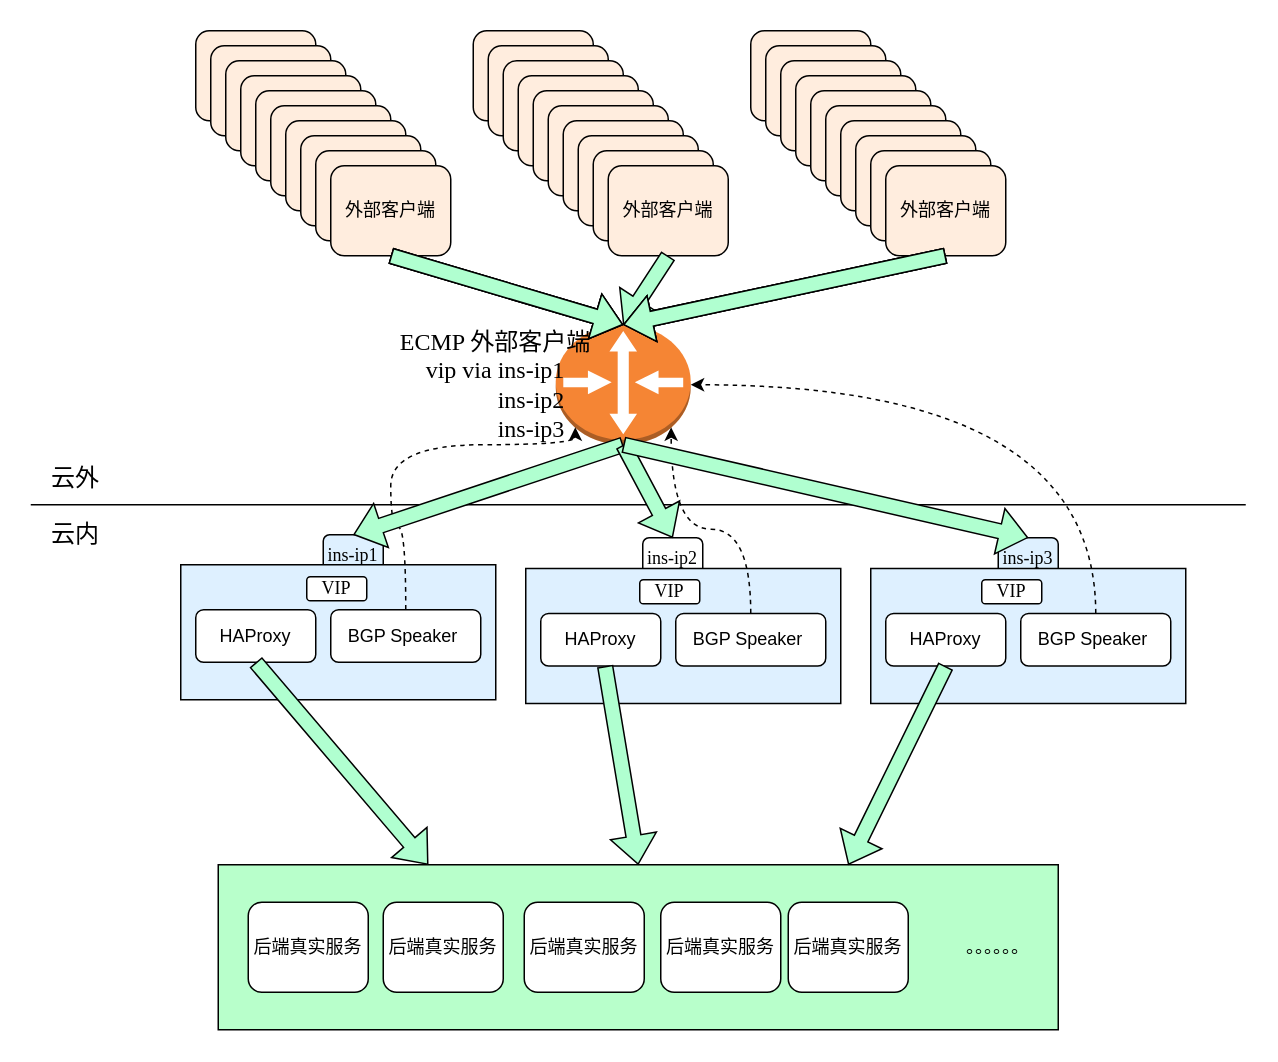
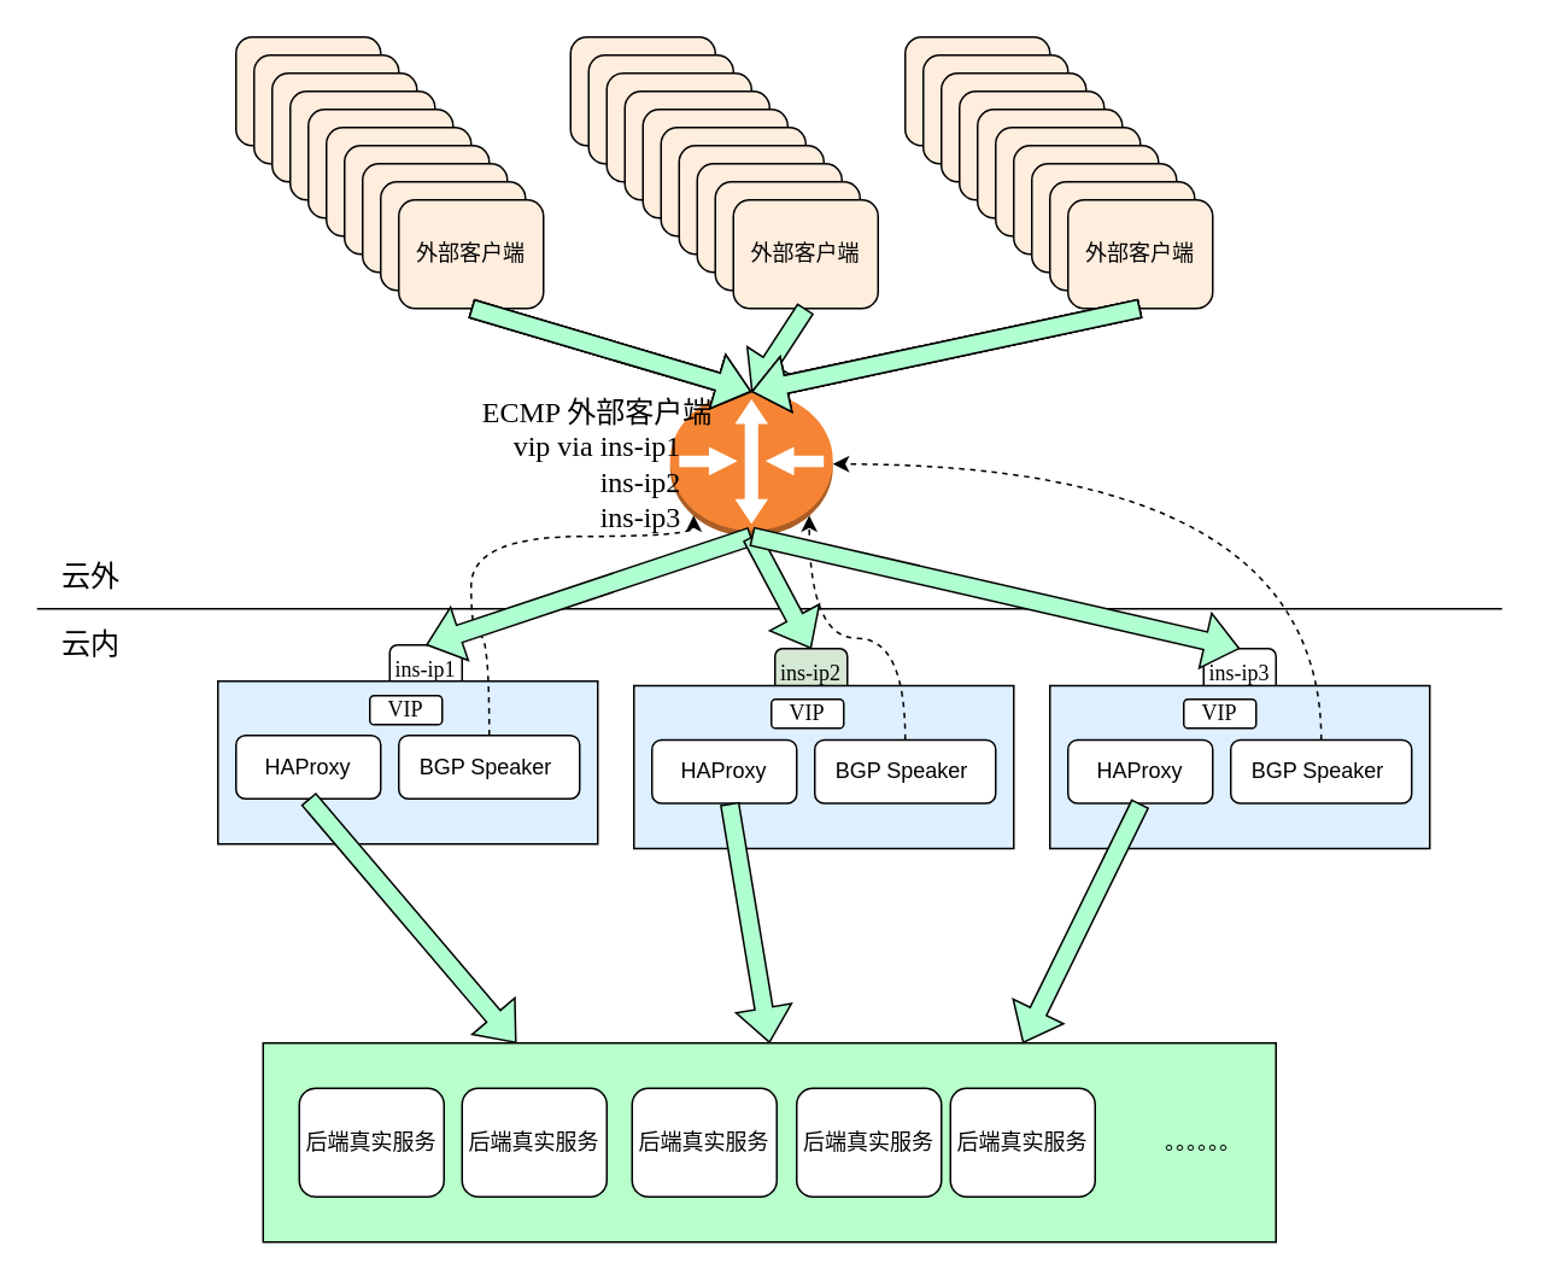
  <mxCell id="0" />
  <mxCell id="1" parent="0" />
- <mxCell id="2" value="ins-ip3" style="rounded=1;whiteSpace=wrap;html=1;fontFamily=Comic Sans MS;fontSize=12;fillColor=#def0ff;" vertex="1" parent="1"><mxGeometry x="665" y="358" width="40" height="28" as="geometry" /></mxCell>
- <mxCell id="3" value="ins-ip2" style="rounded=1;whiteSpace=wrap;html=1;fontFamily=Comic Sans MS;fontSize=12;fillColor=#FFFFFF;" vertex="1" parent="1"><mxGeometry x="428" y="358" width="40" height="28" as="geometry" /></mxCell>
- <mxCell id="4" value="ins-ip1" style="rounded=1;whiteSpace=wrap;html=1;fontFamily=Comic Sans MS;fontSize=12;fillColor=#def0ff;" vertex="1" parent="1"><mxGeometry x="215" y="356" width="40" height="28" as="geometry" /></mxCell>
+ <mxCell id="2" value="ins-ip3" style="rounded=1;whiteSpace=wrap;html=1;fontFamily=Comic Sans MS;fontSize=12;fillColor=#FFFFFF;" vertex="1" parent="1"><mxGeometry x="665" y="358" width="40" height="28" as="geometry" /></mxCell>
+ <mxCell id="3" value="ins-ip2" style="rounded=1;whiteSpace=wrap;html=1;fontFamily=Comic Sans MS;fontSize=12;fillColor=#d5e8d4;" vertex="1" parent="1"><mxGeometry x="428" y="358" width="40" height="28" as="geometry" /></mxCell>
+ <mxCell id="4" value="ins-ip1" style="rounded=1;whiteSpace=wrap;html=1;fontFamily=Comic Sans MS;fontSize=12;fillColor=#FFFFFF;" vertex="1" parent="1"><mxGeometry x="215" y="356" width="40" height="28" as="geometry" /></mxCell>
  <mxCell id="5" value="" style="rounded=0;whiteSpace=wrap;html=1;fillColor=#B8FFCB;" vertex="1" parent="1"><mxGeometry x="145" y="576" width="560" height="110" as="geometry" /></mxCell>
  <mxCell id="6" value="" style="outlineConnect=0;dashed=0;verticalLabelPosition=bottom;verticalAlign=top;align=center;html=1;shape=mxgraph.aws3.router;fillColor=#F58534;gradientColor=none;" parent="1" vertex="1"><mxGeometry x="370" y="216" width="90" height="80" as="geometry" /></mxCell>
  <mxCell id="7" value="" style="endArrow=none;html=1;rounded=0;" parent="1" edge="1"><mxGeometry width="50" height="50" relative="1" as="geometry"><mxPoint x="20" y="336" as="sourcePoint" /><mxPoint x="830" y="336" as="targetPoint" /></mxGeometry></mxCell>
  <mxCell id="8" value="" style="rounded=0;whiteSpace=wrap;html=1;fillColor=#DEF0FF;" parent="1" vertex="1"><mxGeometry x="120" y="376" width="210" height="90" as="geometry" /></mxCell>
  <mxCell id="9" value="HAProxy" style="rounded=1;whiteSpace=wrap;html=1;" parent="1" vertex="1"><mxGeometry x="130" y="406" width="80" height="35" as="geometry" /></mxCell>
  <mxCell id="10" style="edgeStyle=orthogonalEdgeStyle;curved=1;rounded=0;orthogonalLoop=1;jettySize=auto;html=1;exitX=0.5;exitY=0;exitDx=0;exitDy=0;dashed=1;entryX=0.145;entryY=0.855;entryDx=0;entryDy=0;entryPerimeter=0;" edge="1" parent="1" source="11" target="6"><mxGeometry relative="1" as="geometry"><Array as="points"><mxPoint x="270" y="351" /><mxPoint x="260" y="351" /><mxPoint x="260" y="296" /><mxPoint x="383" y="296" /></Array></mxGeometry></mxCell>
  <mxCell id="11" value="BGP Speaker&amp;nbsp;" style="rounded=1;whiteSpace=wrap;html=1;" parent="1" vertex="1"><mxGeometry x="220" y="406" width="100" height="35" as="geometry" /></mxCell>
  <mxCell id="12" value="" style="rounded=0;whiteSpace=wrap;html=1;fillColor=#DEF0FF;" parent="1" vertex="1"><mxGeometry x="350" y="378.5" width="210" height="90" as="geometry" /></mxCell>
  <mxCell id="13" value="HAProxy" style="rounded=1;whiteSpace=wrap;html=1;" parent="1" vertex="1"><mxGeometry x="360" y="408.5" width="80" height="35" as="geometry" /></mxCell>
  <mxCell id="14" style="edgeStyle=orthogonalEdgeStyle;curved=1;rounded=0;orthogonalLoop=1;jettySize=auto;html=1;exitX=0.5;exitY=0;exitDx=0;exitDy=0;dashed=1;entryX=0.855;entryY=0.855;entryDx=0;entryDy=0;entryPerimeter=0;" edge="1" parent="1" source="15" target="6"><mxGeometry relative="1" as="geometry" /></mxCell>
  <mxCell id="15" value="BGP Speaker&amp;nbsp;" style="rounded=1;whiteSpace=wrap;html=1;" parent="1" vertex="1"><mxGeometry x="450" y="408.5" width="100" height="35" as="geometry" /></mxCell>
  <mxCell id="16" value="" style="rounded=0;whiteSpace=wrap;html=1;fillColor=#DEF0FF;" parent="1" vertex="1"><mxGeometry x="580" y="378.5" width="210" height="90" as="geometry" /></mxCell>
  <mxCell id="17" value="HAProxy" style="rounded=1;whiteSpace=wrap;html=1;" parent="1" vertex="1"><mxGeometry x="590" y="408.5" width="80" height="35" as="geometry" /></mxCell>
  <mxCell id="18" style="edgeStyle=orthogonalEdgeStyle;curved=1;rounded=0;orthogonalLoop=1;jettySize=auto;html=1;exitX=0.5;exitY=0;exitDx=0;exitDy=0;entryX=1;entryY=0.5;entryDx=0;entryDy=0;entryPerimeter=0;dashed=1;" edge="1" parent="1" source="19" target="6"><mxGeometry relative="1" as="geometry" /></mxCell>
  <mxCell id="19" value="BGP Speaker&amp;nbsp;" style="rounded=1;whiteSpace=wrap;html=1;" parent="1" vertex="1"><mxGeometry x="680" y="408.5" width="100" height="35" as="geometry" /></mxCell>
  <mxCell id="20" value="后端真实服务" style="rounded=1;whiteSpace=wrap;html=1;" parent="1" vertex="1"><mxGeometry x="165" y="601" width="80" height="60" as="geometry" /></mxCell>
  <mxCell id="21" value="后端真实服务" style="rounded=1;whiteSpace=wrap;html=1;" parent="1" vertex="1"><mxGeometry x="255" y="601" width="80" height="60" as="geometry" /></mxCell>
  <mxCell id="22" value="后端真实服务" style="rounded=1;whiteSpace=wrap;html=1;" parent="1" vertex="1"><mxGeometry x="349" y="601" width="80" height="60" as="geometry" /></mxCell>
  <mxCell id="23" value="后端真实服务" style="rounded=1;whiteSpace=wrap;html=1;" parent="1" vertex="1"><mxGeometry x="440" y="601" width="80" height="60" as="geometry" /></mxCell>
  <mxCell id="24" value="后端真实服务" style="rounded=1;whiteSpace=wrap;html=1;" parent="1" vertex="1"><mxGeometry x="525" y="601" width="80" height="60" as="geometry" /></mxCell>
  <mxCell id="25" value="外部客户端" style="rounded=1;whiteSpace=wrap;html=1;fillColor=#FFEDDE;" parent="1" vertex="1"><mxGeometry x="130" y="20" width="80" height="60" as="geometry" /></mxCell>
  <mxCell id="26" value="外部客户端" style="rounded=1;whiteSpace=wrap;html=1;fillColor=#FFEDDE;" parent="1" vertex="1"><mxGeometry x="140" y="30" width="80" height="60" as="geometry" /></mxCell>
  <mxCell id="27" value="外部客户端" style="rounded=1;whiteSpace=wrap;html=1;fillColor=#FFEDDE;" parent="1" vertex="1"><mxGeometry x="150" y="40" width="80" height="60" as="geometry" /></mxCell>
  <mxCell id="28" value="外部客户端" style="rounded=1;whiteSpace=wrap;html=1;fillColor=#FFEDDE;" parent="1" vertex="1"><mxGeometry x="160" y="50" width="80" height="60" as="geometry" /></mxCell>
  <mxCell id="29" value="外部客户端" style="rounded=1;whiteSpace=wrap;html=1;fillColor=#FFEDDE;" parent="1" vertex="1"><mxGeometry x="170" y="60" width="80" height="60" as="geometry" /></mxCell>
  <mxCell id="30" value="外部客户端" style="rounded=1;whiteSpace=wrap;html=1;fillColor=#FFEDDE;" parent="1" vertex="1"><mxGeometry x="180" y="70" width="80" height="60" as="geometry" /></mxCell>
  <mxCell id="31" value="外部客户端" style="rounded=1;whiteSpace=wrap;html=1;fillColor=#FFEDDE;" parent="1" vertex="1"><mxGeometry x="190" y="80" width="80" height="60" as="geometry" /></mxCell>
  <mxCell id="32" value="外部客户端" style="rounded=1;whiteSpace=wrap;html=1;fillColor=#FFEDDE;" parent="1" vertex="1"><mxGeometry x="200" y="90" width="80" height="60" as="geometry" /></mxCell>
  <mxCell id="33" value="外部客户端" style="rounded=1;whiteSpace=wrap;html=1;fillColor=#FFEDDE;" parent="1" vertex="1"><mxGeometry x="210" y="100" width="80" height="60" as="geometry" /></mxCell>
  <mxCell id="34" value="外部客户端" style="rounded=1;whiteSpace=wrap;html=1;fillColor=#FFEDDE;" parent="1" vertex="1"><mxGeometry x="220" y="110" width="80" height="60" as="geometry" /></mxCell>
  <mxCell id="35" value="外部客户端" style="rounded=1;whiteSpace=wrap;html=1;fillColor=#FFEDDE;" parent="1" vertex="1"><mxGeometry x="315" y="20" width="80" height="60" as="geometry" /></mxCell>
  <mxCell id="36" value="外部客户端" style="rounded=1;whiteSpace=wrap;html=1;fillColor=#FFEDDE;" parent="1" vertex="1"><mxGeometry x="325" y="30" width="80" height="60" as="geometry" /></mxCell>
  <mxCell id="37" value="外部客户端" style="rounded=1;whiteSpace=wrap;html=1;fillColor=#FFEDDE;" parent="1" vertex="1"><mxGeometry x="335" y="40" width="80" height="60" as="geometry" /></mxCell>
  <mxCell id="38" value="外部客户端" style="rounded=1;whiteSpace=wrap;html=1;fillColor=#FFEDDE;" parent="1" vertex="1"><mxGeometry x="345" y="50" width="80" height="60" as="geometry" /></mxCell>
  <mxCell id="39" value="外部客户端" style="rounded=1;whiteSpace=wrap;html=1;fillColor=#FFEDDE;" parent="1" vertex="1"><mxGeometry x="355" y="60" width="80" height="60" as="geometry" /></mxCell>
  <mxCell id="40" value="外部客户端" style="rounded=1;whiteSpace=wrap;html=1;fillColor=#FFEDDE;" parent="1" vertex="1"><mxGeometry x="365" y="70" width="80" height="60" as="geometry" /></mxCell>
  <mxCell id="41" value="外部客户端" style="rounded=1;whiteSpace=wrap;html=1;fillColor=#FFEDDE;" parent="1" vertex="1"><mxGeometry x="375" y="80" width="80" height="60" as="geometry" /></mxCell>
  <mxCell id="42" value="外部客户端" style="rounded=1;whiteSpace=wrap;html=1;fillColor=#FFEDDE;" parent="1" vertex="1"><mxGeometry x="385" y="90" width="80" height="60" as="geometry" /></mxCell>
  <mxCell id="43" value="外部客户端" style="rounded=1;whiteSpace=wrap;html=1;fillColor=#FFEDDE;" parent="1" vertex="1"><mxGeometry x="395" y="100" width="80" height="60" as="geometry" /></mxCell>
  <mxCell id="44" value="外部客户端" style="rounded=1;whiteSpace=wrap;html=1;fillColor=#FFEDDE;" parent="1" vertex="1"><mxGeometry x="405" y="110" width="80" height="60" as="geometry" /></mxCell>
  <mxCell id="45" value="外部客户端" style="rounded=1;whiteSpace=wrap;html=1;fillColor=#FFEDDE;" parent="1" vertex="1"><mxGeometry x="500" y="20" width="80" height="60" as="geometry" /></mxCell>
  <mxCell id="46" value="外部客户端" style="rounded=1;whiteSpace=wrap;html=1;fillColor=#FFEDDE;" parent="1" vertex="1"><mxGeometry x="510" y="30" width="80" height="60" as="geometry" /></mxCell>
  <mxCell id="47" value="外部客户端" style="rounded=1;whiteSpace=wrap;html=1;fillColor=#FFEDDE;" parent="1" vertex="1"><mxGeometry x="520" y="40" width="80" height="60" as="geometry" /></mxCell>
  <mxCell id="48" value="外部客户端" style="rounded=1;whiteSpace=wrap;html=1;fillColor=#FFEDDE;" parent="1" vertex="1"><mxGeometry x="530" y="50" width="80" height="60" as="geometry" /></mxCell>
  <mxCell id="49" value="外部客户端" style="rounded=1;whiteSpace=wrap;html=1;fillColor=#FFEDDE;" parent="1" vertex="1"><mxGeometry x="540" y="60" width="80" height="60" as="geometry" /></mxCell>
  <mxCell id="50" value="外部客户端" style="rounded=1;whiteSpace=wrap;html=1;fillColor=#FFEDDE;" parent="1" vertex="1"><mxGeometry x="550" y="70" width="80" height="60" as="geometry" /></mxCell>
  <mxCell id="51" value="外部客户端" style="rounded=1;whiteSpace=wrap;html=1;fillColor=#FFEDDE;" parent="1" vertex="1"><mxGeometry x="560" y="80" width="80" height="60" as="geometry" /></mxCell>
  <mxCell id="52" value="外部客户端" style="rounded=1;whiteSpace=wrap;html=1;fillColor=#FFEDDE;" parent="1" vertex="1"><mxGeometry x="570" y="90" width="80" height="60" as="geometry" /></mxCell>
  <mxCell id="53" value="外部客户端" style="rounded=1;whiteSpace=wrap;html=1;fillColor=#FFEDDE;" parent="1" vertex="1"><mxGeometry x="580" y="100" width="80" height="60" as="geometry" /></mxCell>
  <mxCell id="54" value="外部客户端" style="rounded=1;whiteSpace=wrap;html=1;fillColor=#FFEDDE;" parent="1" vertex="1"><mxGeometry x="590" y="110" width="80" height="60" as="geometry" /></mxCell>
  <mxCell id="55" value="" style="shape=flexArrow;endArrow=classic;html=1;rounded=0;entryX=0.5;entryY=0;entryDx=0;entryDy=0;entryPerimeter=0;exitX=0.5;exitY=1;exitDx=0;exitDy=0;" parent="1" source="34" target="6" edge="1"><mxGeometry width="50" height="50" relative="1" as="geometry"><mxPoint x="380" y="376" as="sourcePoint" /><mxPoint x="430" y="326" as="targetPoint" /></mxGeometry></mxCell>
  <mxCell id="56" value="" style="shape=flexArrow;endArrow=classic;html=1;rounded=0;exitX=0.5;exitY=1;exitDx=0;exitDy=0;entryX=0.5;entryY=0;entryDx=0;entryDy=0;entryPerimeter=0;fillColor=#B0FFD0;" parent="1" source="44" target="6" edge="1"><mxGeometry width="50" height="50" relative="1" as="geometry"><mxPoint x="380" y="376" as="sourcePoint" /><mxPoint x="440" y="216" as="targetPoint" /></mxGeometry></mxCell>
  <mxCell id="57" value="" style="shape=flexArrow;endArrow=classic;html=1;rounded=0;exitX=0.5;exitY=1;exitDx=0;exitDy=0;entryX=0.5;entryY=0;entryDx=0;entryDy=0;entryPerimeter=0;" parent="1" source="54" target="6" edge="1"><mxGeometry width="50" height="50" relative="1" as="geometry"><mxPoint x="380" y="376" as="sourcePoint" /><mxPoint x="430" y="236" as="targetPoint" /></mxGeometry></mxCell>
  <mxCell id="58" value="" style="shape=flexArrow;endArrow=classic;html=1;rounded=0;exitX=0.5;exitY=1;exitDx=0;exitDy=0;exitPerimeter=0;entryX=0.5;entryY=0;entryDx=0;entryDy=0;fillColor=#B0FFD0;" parent="1" source="6" target="4" edge="1"><mxGeometry width="50" height="50" relative="1" as="geometry"><mxPoint x="380" y="376" as="sourcePoint" /><mxPoint x="430" y="326" as="targetPoint" /></mxGeometry></mxCell>
  <mxCell id="59" value="" style="shape=flexArrow;endArrow=classic;html=1;rounded=0;exitX=0.5;exitY=1;exitDx=0;exitDy=0;exitPerimeter=0;fillColor=#B0FFD0;entryX=0.5;entryY=0;entryDx=0;entryDy=0;" parent="1" source="6" target="3" edge="1"><mxGeometry width="50" height="50" relative="1" as="geometry"><mxPoint x="380" y="376" as="sourcePoint" /><mxPoint x="430" y="326" as="targetPoint" /></mxGeometry></mxCell>
  <mxCell id="60" value="" style="shape=flexArrow;endArrow=classic;html=1;rounded=0;exitX=0.5;exitY=1;exitDx=0;exitDy=0;exitPerimeter=0;entryX=0.5;entryY=0;entryDx=0;entryDy=0;fillColor=#B0FFD0;" parent="1" source="6" target="2" edge="1"><mxGeometry width="50" height="50" relative="1" as="geometry"><mxPoint x="380" y="376" as="sourcePoint" /><mxPoint x="430" y="326" as="targetPoint" /></mxGeometry></mxCell>
  <mxCell id="61" value="" style="shape=flexArrow;endArrow=classic;html=1;rounded=0;exitX=0.5;exitY=1;exitDx=0;exitDy=0;entryX=0.25;entryY=0;entryDx=0;entryDy=0;fillColor=#B0FFD0;" parent="1" source="9" target="5" edge="1"><mxGeometry width="50" height="50" relative="1" as="geometry"><mxPoint x="380" y="476" as="sourcePoint" /><mxPoint x="100" y="566" as="targetPoint" /></mxGeometry></mxCell>
  <mxCell id="62" value="" style="shape=flexArrow;endArrow=classic;html=1;rounded=0;entryX=0.5;entryY=0;entryDx=0;entryDy=0;fillColor=#B0FFD0;" parent="1" source="13" edge="1" target="5"><mxGeometry width="50" height="50" relative="1" as="geometry"><mxPoint x="380" y="476" as="sourcePoint" /><mxPoint x="250" y="476" as="targetPoint" /></mxGeometry></mxCell>
  <mxCell id="63" value="" style="shape=flexArrow;endArrow=classic;html=1;rounded=0;exitX=0.5;exitY=1;exitDx=0;exitDy=0;entryX=0.75;entryY=0;entryDx=0;entryDy=0;fillColor=#B0FFD0;" parent="1" source="17" edge="1" target="5"><mxGeometry width="50" height="50" relative="1" as="geometry"><mxPoint x="380" y="476" as="sourcePoint" /><mxPoint x="330" y="496" as="targetPoint" /></mxGeometry></mxCell>
  <mxCell id="64" value="。。。。。。" style="text;html=1;strokeColor=none;fillColor=none;align=center;verticalAlign=middle;whiteSpace=wrap;rounded=0;" vertex="1" parent="1"><mxGeometry x="625" y="616" width="80" height="30" as="geometry" /></mxCell>
  <mxCell id="65" value="" style="shape=flexArrow;endArrow=classic;html=1;rounded=0;entryX=0.5;entryY=0;entryDx=0;entryDy=0;entryPerimeter=0;exitX=0.5;exitY=1;exitDx=0;exitDy=0;" edge="1" parent="1"><mxGeometry width="50" height="50" relative="1" as="geometry"><mxPoint x="260" y="170" as="sourcePoint" /><mxPoint x="415" y="216" as="targetPoint" /></mxGeometry></mxCell>
  <mxCell id="66" value="" style="shape=flexArrow;endArrow=classic;html=1;rounded=0;entryX=0.5;entryY=0;entryDx=0;entryDy=0;entryPerimeter=0;exitX=0.5;exitY=1;exitDx=0;exitDy=0;strokeColor=#000000;fillColor=#B0FFD0;" edge="1" parent="1"><mxGeometry width="50" height="50" relative="1" as="geometry"><mxPoint x="260" y="170" as="sourcePoint" /><mxPoint x="415" y="216" as="targetPoint" /></mxGeometry></mxCell>
  <mxCell id="67" value="" style="shape=flexArrow;endArrow=classic;html=1;rounded=0;exitX=0.5;exitY=1;exitDx=0;exitDy=0;entryX=0.5;entryY=0;entryDx=0;entryDy=0;entryPerimeter=0;" edge="1" parent="1"><mxGeometry width="50" height="50" relative="1" as="geometry"><mxPoint x="630" y="170" as="sourcePoint" /><mxPoint x="415" y="216" as="targetPoint" /></mxGeometry></mxCell>
  <mxCell id="68" value="" style="shape=flexArrow;endArrow=classic;html=1;rounded=0;exitX=0.5;exitY=1;exitDx=0;exitDy=0;entryX=0.5;entryY=0;entryDx=0;entryDy=0;entryPerimeter=0;fillColor=#B0FFD0;" edge="1" parent="1"><mxGeometry width="50" height="50" relative="1" as="geometry"><mxPoint x="630" y="170" as="sourcePoint" /><mxPoint x="415" y="216" as="targetPoint" /></mxGeometry></mxCell>
  <mxCell id="69" value="ECMP 外部客户端&lt;br&gt;vip via ins-ip1&lt;br style=&quot;font-size: 16px;&quot;&gt;&amp;nbsp; &amp;nbsp; &amp;nbsp; &amp;nbsp; &amp;nbsp; &amp;nbsp; ins-ip2&lt;br style=&quot;font-size: 16px;&quot;&gt;&amp;nbsp; &amp;nbsp; &amp;nbsp; &amp;nbsp; &amp;nbsp; &amp;nbsp; ins-ip3" style="text;html=1;strokeColor=none;fillColor=none;align=center;verticalAlign=middle;whiteSpace=wrap;rounded=0;fontFamily=Comic Sans MS;fontSize=16;" vertex="1" parent="1"><mxGeometry x="260" y="216" width="140" height="80" as="geometry" /></mxCell>
  <mxCell id="70" value="云内" style="text;html=1;strokeColor=none;fillColor=none;align=center;verticalAlign=middle;whiteSpace=wrap;rounded=0;fontFamily=Comic Sans MS;fontSize=16;" vertex="1" parent="1"><mxGeometry x="20" y="339.5" width="60" height="30" as="geometry" /></mxCell>
  <mxCell id="71" value="云外" style="text;html=1;strokeColor=none;fillColor=none;align=center;verticalAlign=middle;whiteSpace=wrap;rounded=0;fontFamily=Comic Sans MS;fontSize=16;" vertex="1" parent="1"><mxGeometry x="20" y="303" width="60" height="30" as="geometry" /></mxCell>
  <mxCell id="72" value="VIP" style="rounded=1;whiteSpace=wrap;html=1;fontFamily=Comic Sans MS;fontSize=12;fillColor=#FFFFFF;" vertex="1" parent="1"><mxGeometry x="204" y="384" width="40" height="16" as="geometry" /></mxCell>
  <mxCell id="73" value="VIP" style="rounded=1;whiteSpace=wrap;html=1;fontFamily=Comic Sans MS;fontSize=12;fillColor=#FFFFFF;" vertex="1" parent="1"><mxGeometry x="426" y="386" width="40" height="16" as="geometry" /></mxCell>
  <mxCell id="74" value="VIP" style="rounded=1;whiteSpace=wrap;html=1;fontFamily=Comic Sans MS;fontSize=12;fillColor=#FFFFFF;" vertex="1" parent="1"><mxGeometry x="654" y="386" width="40" height="16" as="geometry" /></mxCell>
